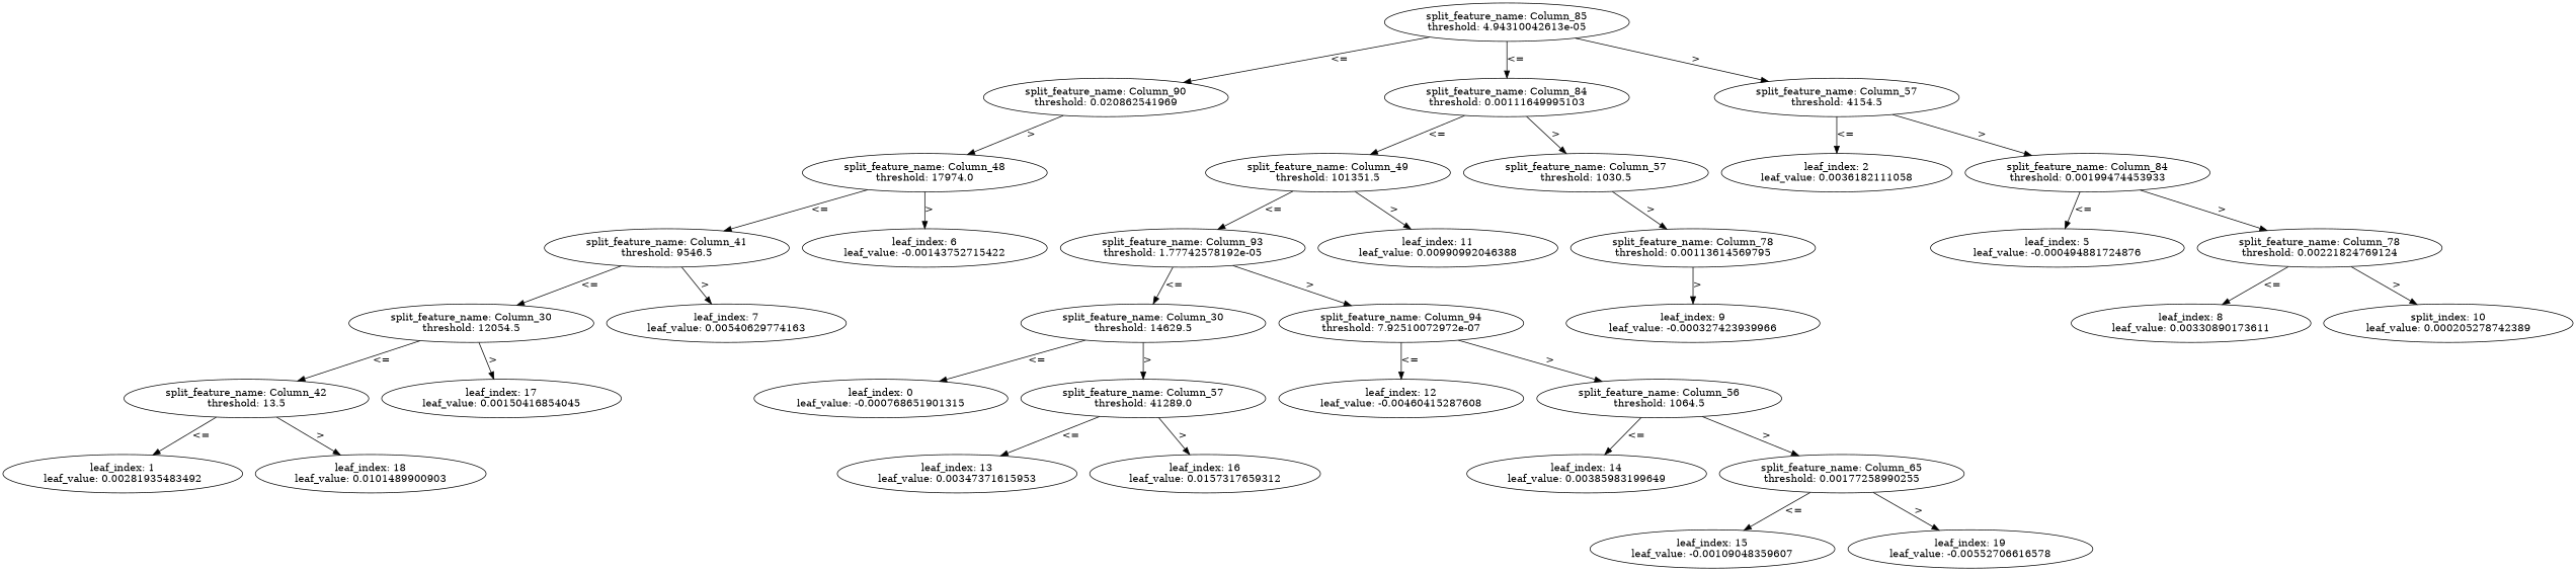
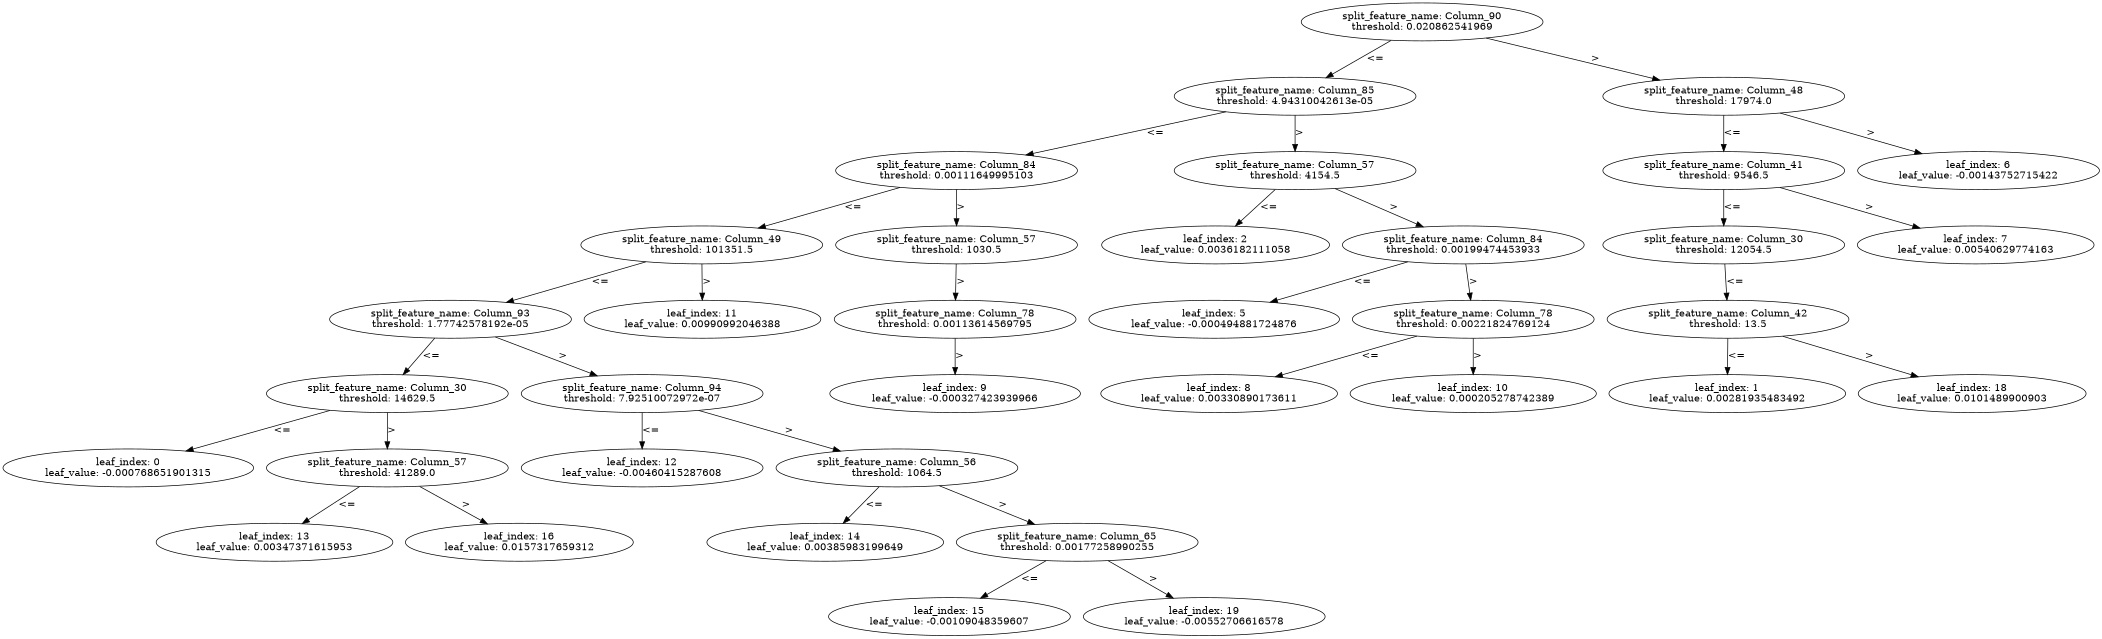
  digraph {
    n1 [label="split_feature_name: Column_90\nthreshold: 0.020862541969"]
    n2 [label="split_feature_name: Column_85\nthreshold: 4.94310042613e-05"]
    n3 [label="split_feature_name: Column_48\nthreshold: 17974.0"]
    n4 [label="split_feature_name: Column_84\nthreshold: 0.00111649995103"]
    n5 [label="split_feature_name: Column_57\nthreshold: 4154.5"]
    n6 [label="split_feature_name: Column_41\nthreshold: 9546.5"]
    n7 [label="leaf_index: 6\nleaf_value: -0.00143752715422"]
    n8 [label="split_feature_name: Column_49\nthreshold: 101351.5"]
    n9 [label="split_feature_name: Column_57\nthreshold: 1030.5"]
    n10 [label="leaf_index: 2\nleaf_value: 0.0036182111058"]
    n11 [label="split_feature_name: Column_84\nthreshold: 0.00199474453933"]
    n12 [label="split_feature_name: Column_93\nthreshold: 1.77742578192e-05"]
    n13 [label="leaf_index: 11\nleaf_value: 0.00990992046388"]
    n14 [label="split_feature_name: Column_78\nthreshold: 0.00113614569795"]
    n15 [label="split_feature_name: Column_30\nthreshold: 14629.5"]
    n16 [label="split_feature_name: Column_94\nthreshold: 7.92510072972e-07"]
    n17 [label="leaf_index: 0\nleaf_value: -0.000768651901315"]
    n18 [label="split_feature_name: Column_57\nthreshold: 41289.0"]
    n19 [label="leaf_index: 12\nleaf_value: -0.00460415287608"]
    n20 [label="split_feature_name: Column_56\nthreshold: 1064.5"]
    n21 [label="leaf_index: 13\nleaf_value: 0.00347371615953"]
    n22 [label="leaf_index: 16\nleaf_value: 0.0157317659312"]
    n23 [label="leaf_index: 14\nleaf_value: 0.00385983199649"]
    n24 [label="split_feature_name: Column_65\nthreshold: 0.00177258990255"]
    n25 [label="leaf_index: 15\nleaf_value: -0.00109048359607"]
    n26 [label="leaf_index: 19\nleaf_value: -0.00552706616578"]
    n27 [label="leaf_index: 9\nleaf_value: -0.000327423939966"]
    n28 [label="leaf_index: 5\nleaf_value: -0.000494881724876"]
    n29 [label="split_feature_name: Column_78\nthreshold: 0.00221824769124"]
    n30 [label="leaf_index: 8\nleaf_value: 0.00330890173611"]
-   n31 [label="split_index: 10\nleaf_value: 0.000205278742389"]
+   n31 [label="leaf_index: 10\nleaf_value: 0.000205278742389"]
    n32 [label="split_feature_name: Column_30\nthreshold: 12054.5"]
    n33 [label="leaf_index: 7\nleaf_value: 0.00540629774163"]
    n34 [label="split_feature_name: Column_42\nthreshold: 13.5"]
-   n35 [label="leaf_index: 17\nleaf_value: 0.00150416854045"]
    n36 [label="leaf_index: 1\nleaf_value: 0.00281935483492"]
    n37 [label="leaf_index: 18\nleaf_value: 0.0101489900903"]
-   n2 -> n1 [label="<="]
+   n1 -> n2 [label="<="]
    n1 -> n3 [label=">"]
    n2 -> n4 [label="<="]
    n2 -> n5 [label=">"]
    n3 -> n6 [label="<="]
    n3 -> n7 [label=">"]
    n4 -> n8 [label="<="]
    n4 -> n9 [label=">"]
    n5 -> n10 [label="<="]
    n5 -> n11 [label=">"]
    n6 -> n32 [label="<="]
    n6 -> n33 [label=">"]
    n8 -> n12 [label="<="]
    n8 -> n13 [label=">"]
    n9 -> n14 [label=">"]
    n11 -> n28 [label="<="]
    n11 -> n29 [label=">"]
    n12 -> n15 [label="<="]
    n12 -> n16 [label=">"]
    n14 -> n27 [label=">"]
    n15 -> n17 [label="<="]
    n15 -> n18 [label=">"]
    n16 -> n19 [label="<="]
    n16 -> n20 [label=">"]
    n18 -> n21 [label="<="]
    n18 -> n22 [label=">"]
    n20 -> n23 [label="<="]
    n20 -> n24 [label=">"]
    n24 -> n25 [label="<="]
    n24 -> n26 [label=">"]
    n29 -> n30 [label="<="]
    n29 -> n31 [label=">"]
    n32 -> n34 [label="<="]
-   n32 -> n35 [label=">"]
    n34 -> n36 [label="<="]
    n34 -> n37 [label=">"]
  }
